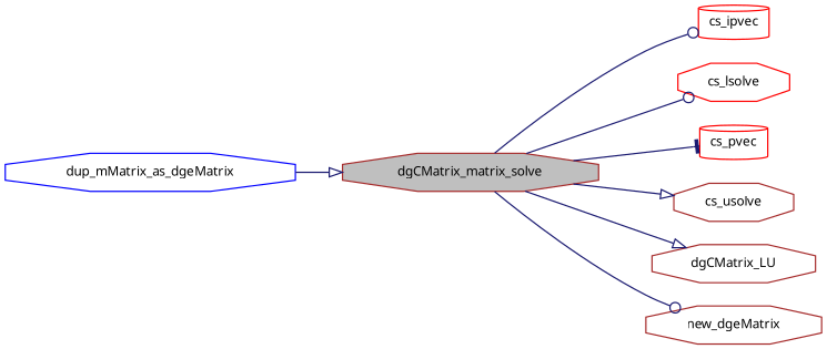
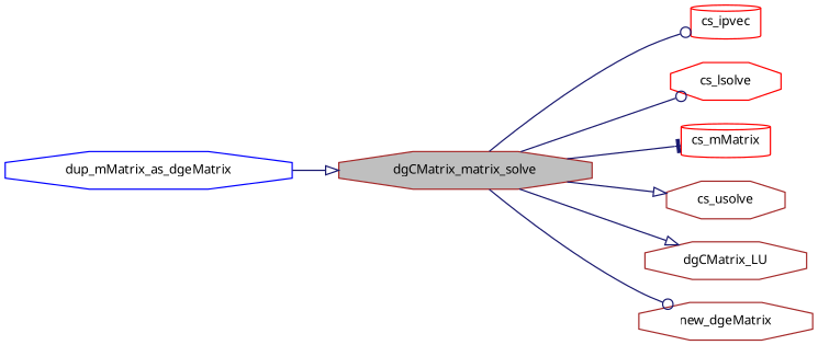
  digraph {
    rankdir=LR
    node [color=brown fillcolor=white fontname="FreeSans.ttf" fontsize=10 shape=octagon style=filled]
    edge [arrowhead=odot color=midnightblue fontname="FreeSans.ttf" fontsize=10 labelfontname="FreeSans.ttf" labelfontsize=10 style=solid]
    n1 [fillcolor=grey75 fontcolor=black height=0.2 label=dgCMatrix_matrix_solve width=0.4]
    n2 [color=red height=0.2 label=cs_ipvec shape=cylinder width=0.4]
    n3 [color=red height=0.2 label=cs_lsolve width=0.4]
-   n4 [color=red height=0.2 label=cs_pvec shape=cylinder width=0.4]
+   n4 [color=red height=0.2 label=cs_mMatrix shape=cylinder width=0.4]
    n5 [height=0.2 label=cs_usolve width=0.4]
    n6 [height=0.2 label=dgCMatrix_LU width=0.4]
    n7 [height=0.2 label=new_dgeMatrix width=0.4]
    n8 [color=blue height=0.2 label=dup_mMatrix_as_dgeMatrix width=0.4]
    n1 -> n2
    n1 -> n3
    n1 -> n4 [arrowhead=tee]
    n1 -> n5 [arrowhead=onormal]
    n1 -> n6 [arrowhead=onormal]
    n1 -> n7
    n8 -> n1 [arrowhead=onormal]
  }
